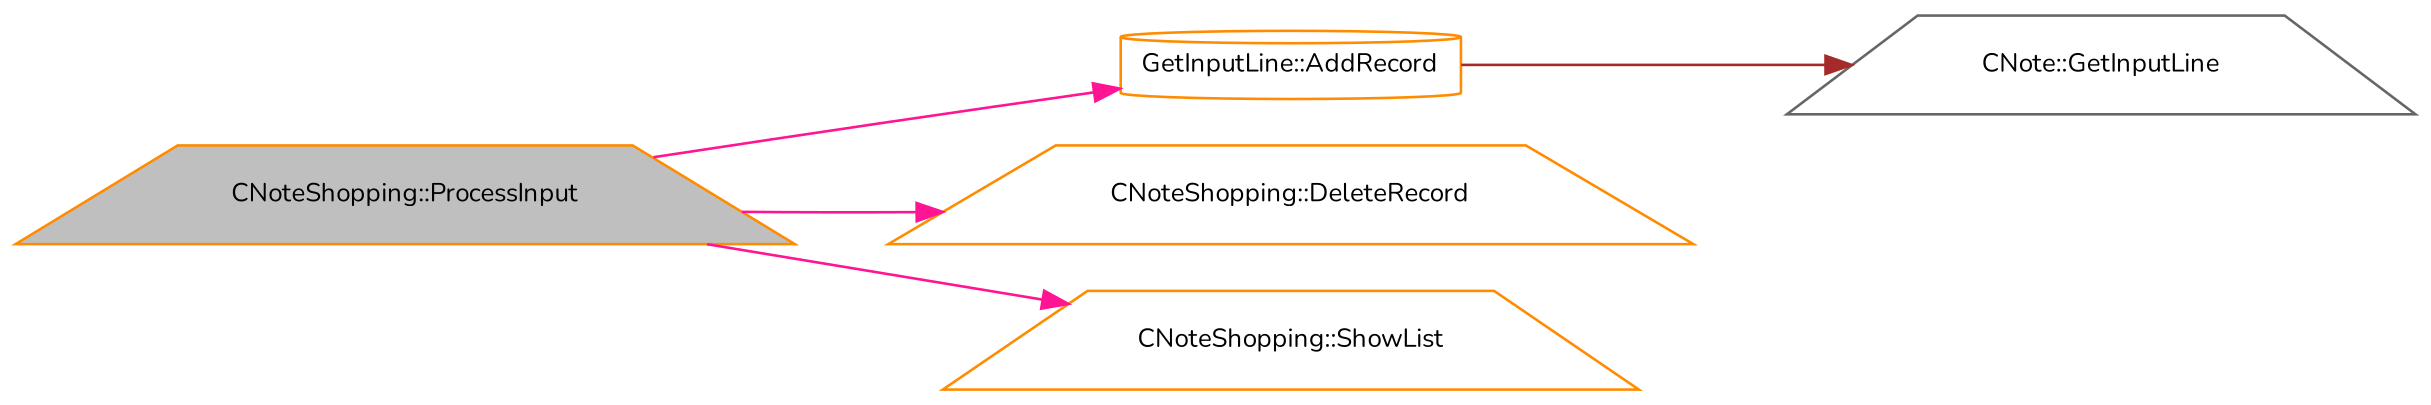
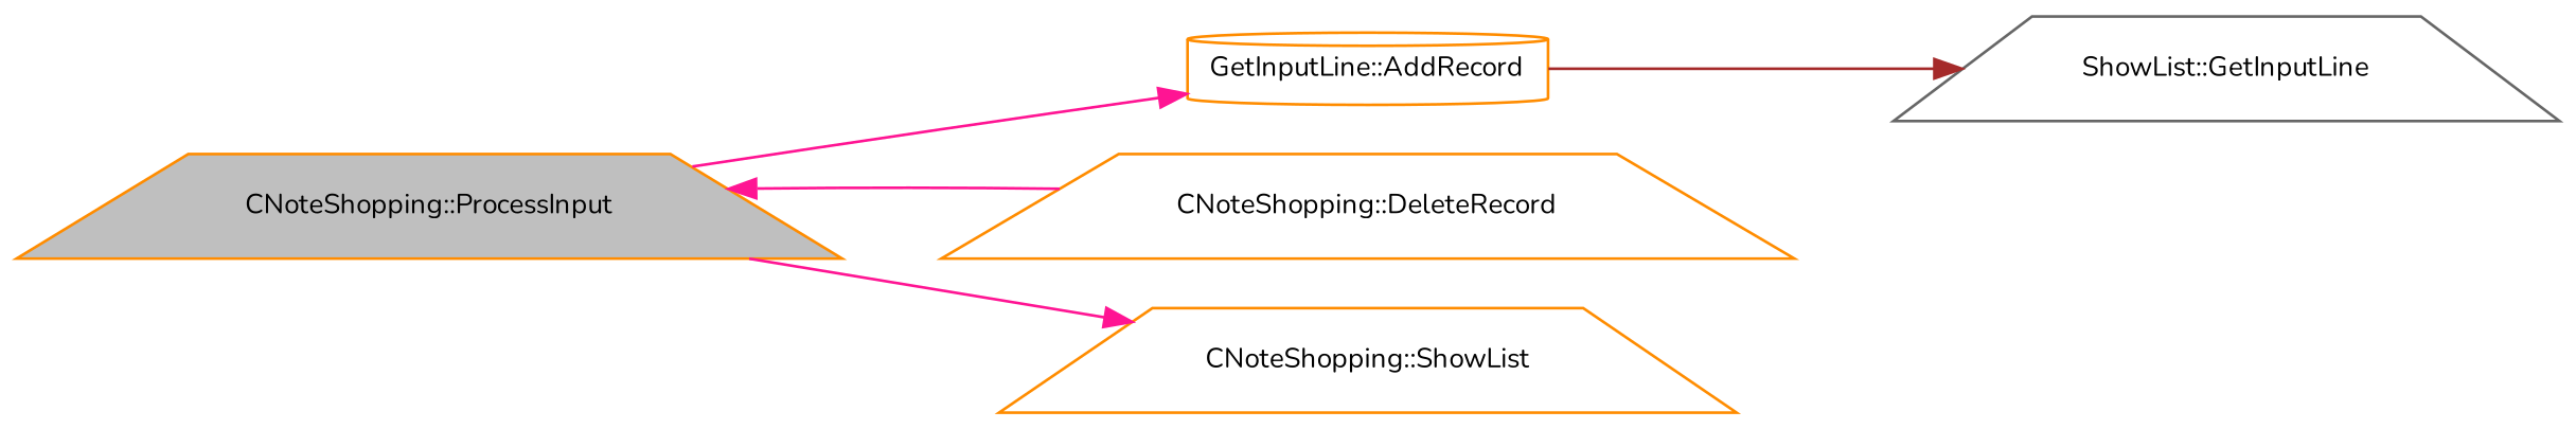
  digraph {
    fontname=Nunito
    rankdir=LR
    node [color=darkorange fillcolor=white fontname=Nunito fontsize=10 shape=trapezium style=filled]
    edge [color=deeppink fontname=Nunito fontsize=10 labelfontname=Helvetica labelfontsize=10 style=solid]
    n1 [fillcolor=grey75 fontcolor=black height=0.2 label="CNoteShopping::ProcessInput" width=0.4]
    n2 [height=0.2 label="GetInputLine::AddRecord" shape=cylinder width=0.4]
    n3 [height=0.2 label="CNoteShopping::DeleteRecord" width=0.4]
    n4 [height=0.2 label="CNoteShopping::ShowList" width=0.4]
-   n5 [color=gray40 height=0.2 label="CNote::GetInputLine" width=0.4]
+   n5 [color=gray40 height=0.2 label="ShowList::GetInputLine" width=0.4]
    n1 -> n2
-   n1 -> n3
+   n3 -> n1
    n1 -> n4
    n2 -> n5 [color=brown]
  }
